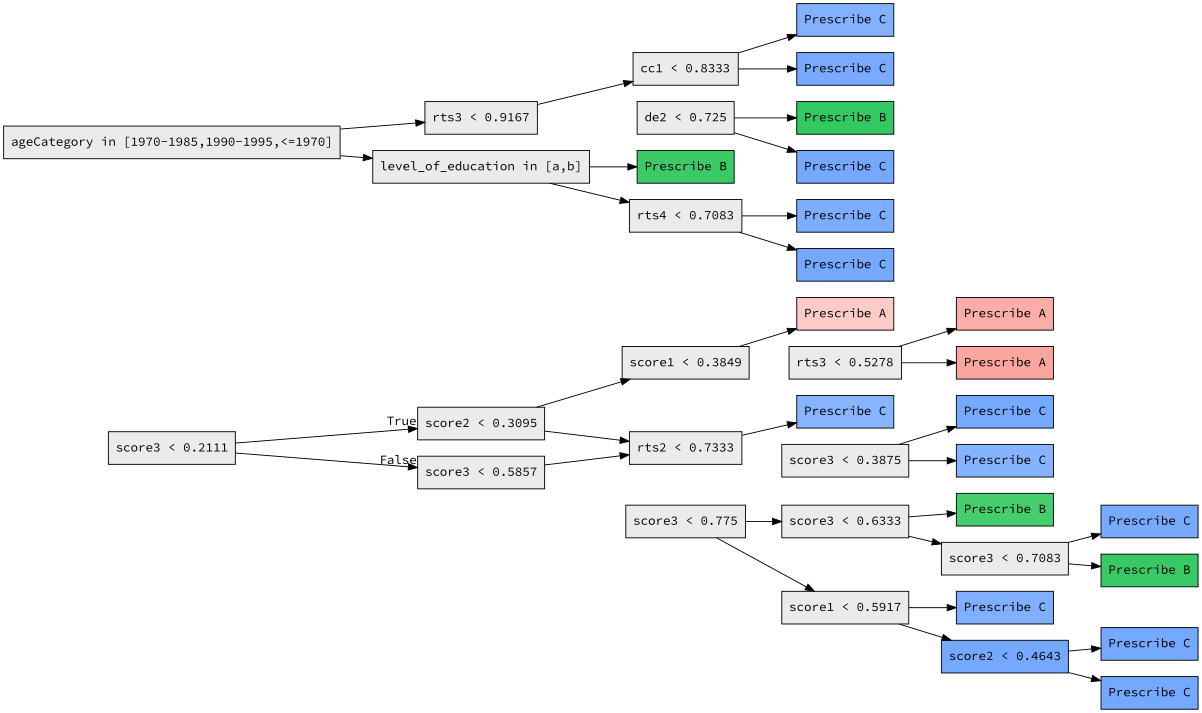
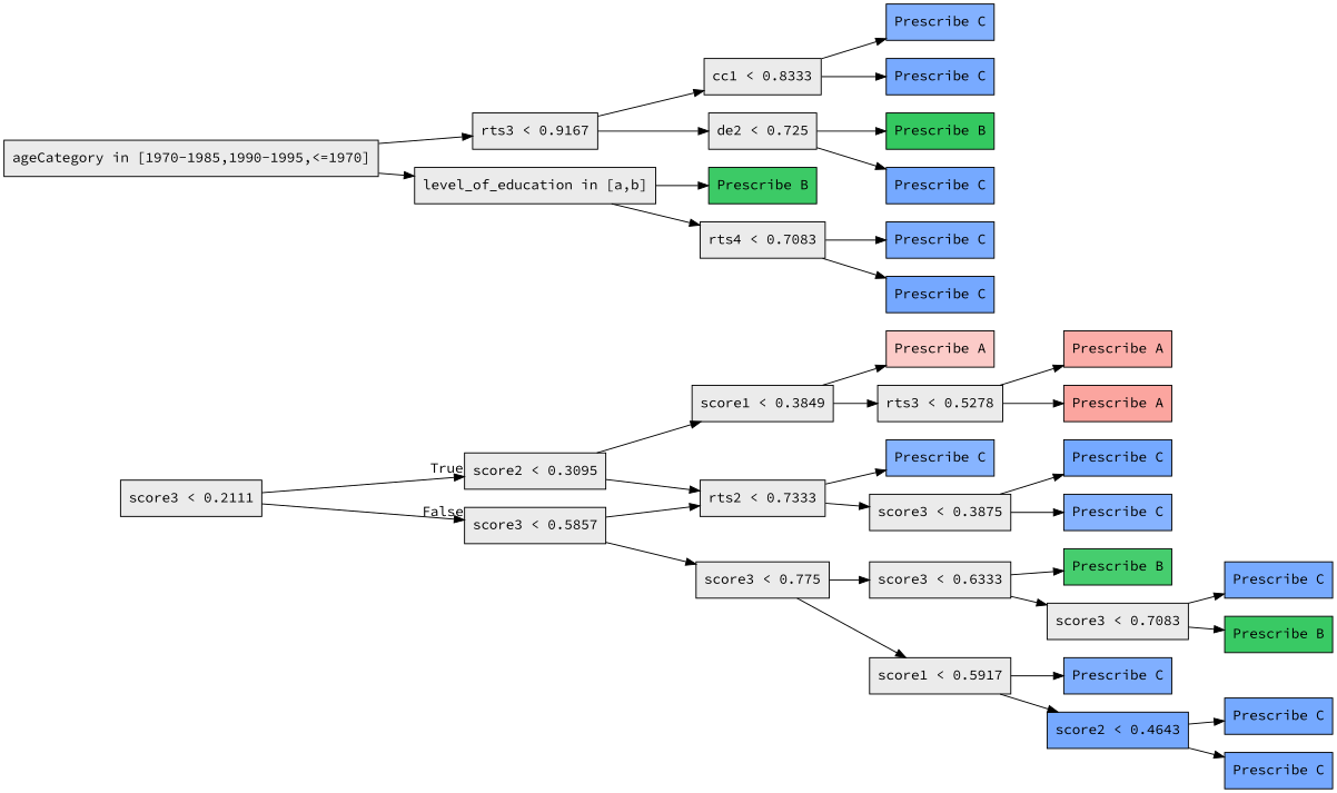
  digraph {
    fontname="Source Code Pro"
    rankdir=LR
    node [fillcolor="#EBEBEB" fontname="Source Code Pro" shape=box style=filled color=black]
    edge [fontname="Source Code Pro"]
    n1 [label="score3 &lt; 0.2111" color=""]
    n2 [label="score2 &lt; 0.3095" color=""]
    n3 [label="score3 &lt; 0.5857" color=""]
    n4 [label="score1 &lt; 0.3849" color=""]
    n5 [label="rts2 &lt; 0.7333" color=""]
    n6 [label="score3 &lt; 0.775" color=""]
    n7 [fillcolor="#F8766D60" label="Prescribe A"]
    n8 [label="rts3 &lt; 0.5278" color=""]
    n9 [label="ageCategory in [1970-1985,1990-1995,&lt;=1970]" color=""]
    n10 [label="rts3 &lt; 0.9167" color=""]
    n11 [label="level_of_education in [a,b]" color=""]
    n12 [fillcolor="#F8766D98" label="Prescribe A"]
    n13 [fillcolor="#F8766Da7" label="Prescribe A"]
    n14 [label="cc1 &lt; 0.8333" color=""]
    n15 [label="de2 &lt; 0.725" color=""]
    n16 [fillcolor="#00BA38c3" label="Prescribe B"]
    n17 [label="rts4 &lt; 0.7083" color=""]
    n18 [fillcolor="#619CFFc8" label="Prescribe C"]
    n19 [fillcolor="#619CFFda" label="Prescribe C"]
    n20 [fillcolor="#00BA38cb" label="Prescribe B"]
    n21 [fillcolor="#619CFFde" label="Prescribe C"]
    n22 [fillcolor="#619CFFd2" label="Prescribe C"]
    n23 [fillcolor="#619CFFdf" label="Prescribe C"]
    n24 [fillcolor="#619CFFc1" label="Prescribe C"]
    n25 [label="score3 &lt; 0.3875" color=""]
    n26 [label="score3 &lt; 0.6333" color=""]
    n27 [label="score1 &lt; 0.5917" color=""]
    n28 [fillcolor="#619CFFde" label="Prescribe C"]
    n29 [fillcolor="#619CFFc3" label="Prescribe C"]
    n30 [fillcolor="#00BA38b9" label="Prescribe B"]
    n31 [label="score3 &lt; 0.7083" color=""]
    n32 [fillcolor="#619CFFcd" label="Prescribe C"]
    n33 [fillcolor="#619CFFdf" label="score2 &lt; 0.4643" color=""]
    n34 [fillcolor="#619CFFdc" label="Prescribe C"]
    n35 [fillcolor="#00BA38c6" label="Prescribe B"]
    n36 [fillcolor="#619CFFde" label="Prescribe C"]
    n37 [fillcolor="#619CFFdf" label="Prescribe C"]
    n1 -> n2 [headlabel=True labelangle=45 labeldistance=2.5]
    n1 -> n3 [headlabel=False labelangle=-45 labeldistance=2.5]
    n2 -> n4
    n2 -> n5
    n3 -> n5
+   n3 -> n6
    n4 -> n7
+   n4 -> n8
    n5 -> n24
+   n5 -> n25
    n6 -> n26
    n6 -> n27
    n8 -> n12
    n8 -> n13
    n9 -> n10
    n9 -> n11
    n10 -> n14
+   n10 -> n15
    n11 -> n16
    n11 -> n17
    n14 -> n18
    n14 -> n19
    n15 -> n20
    n15 -> n21
    n17 -> n22
    n17 -> n23
    n25 -> n28
    n25 -> n29
    n26 -> n30
    n26 -> n31
    n27 -> n32
    n27 -> n33
    n31 -> n34
    n31 -> n35
    n33 -> n36
    n33 -> n37
  }
